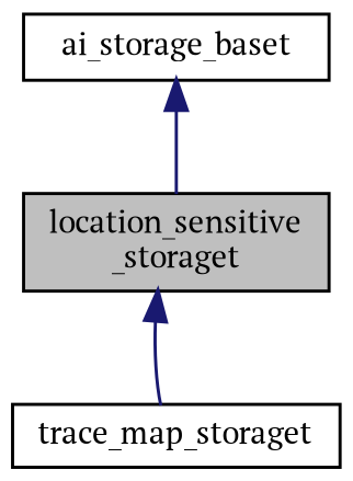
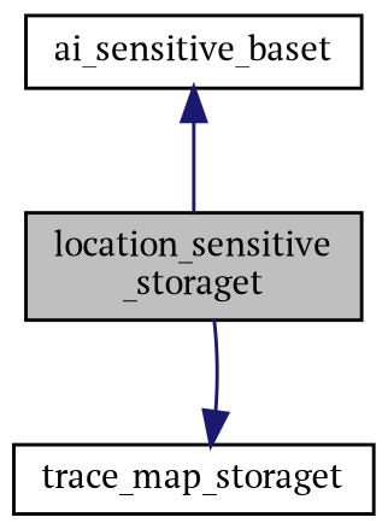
  digraph {
    fontname="PT Serif"
    node [color=black fontname="PT Serif" fontsize=10 shape=record]
    edge [color=midnightblue dir=back fontname="PT Serif" fontsize=10 labelfontname=Helvetica labelfontsize=10 style=solid]
    n1 [fillcolor=grey75 fontcolor=black height=0.2 label="location_sensitive\l_storaget" style=filled width=0.4]
    n2 [height=0.2 label=trace_map_storaget width=0.4]
-   n3 [height=0.2 label=ai_storage_baset width=0.4]
-   n1 -> n2
+   n3 [height=0.2 label=ai_sensitive_baset width=0.4]
+   n2 -> n1
    n3 -> n1
  }
